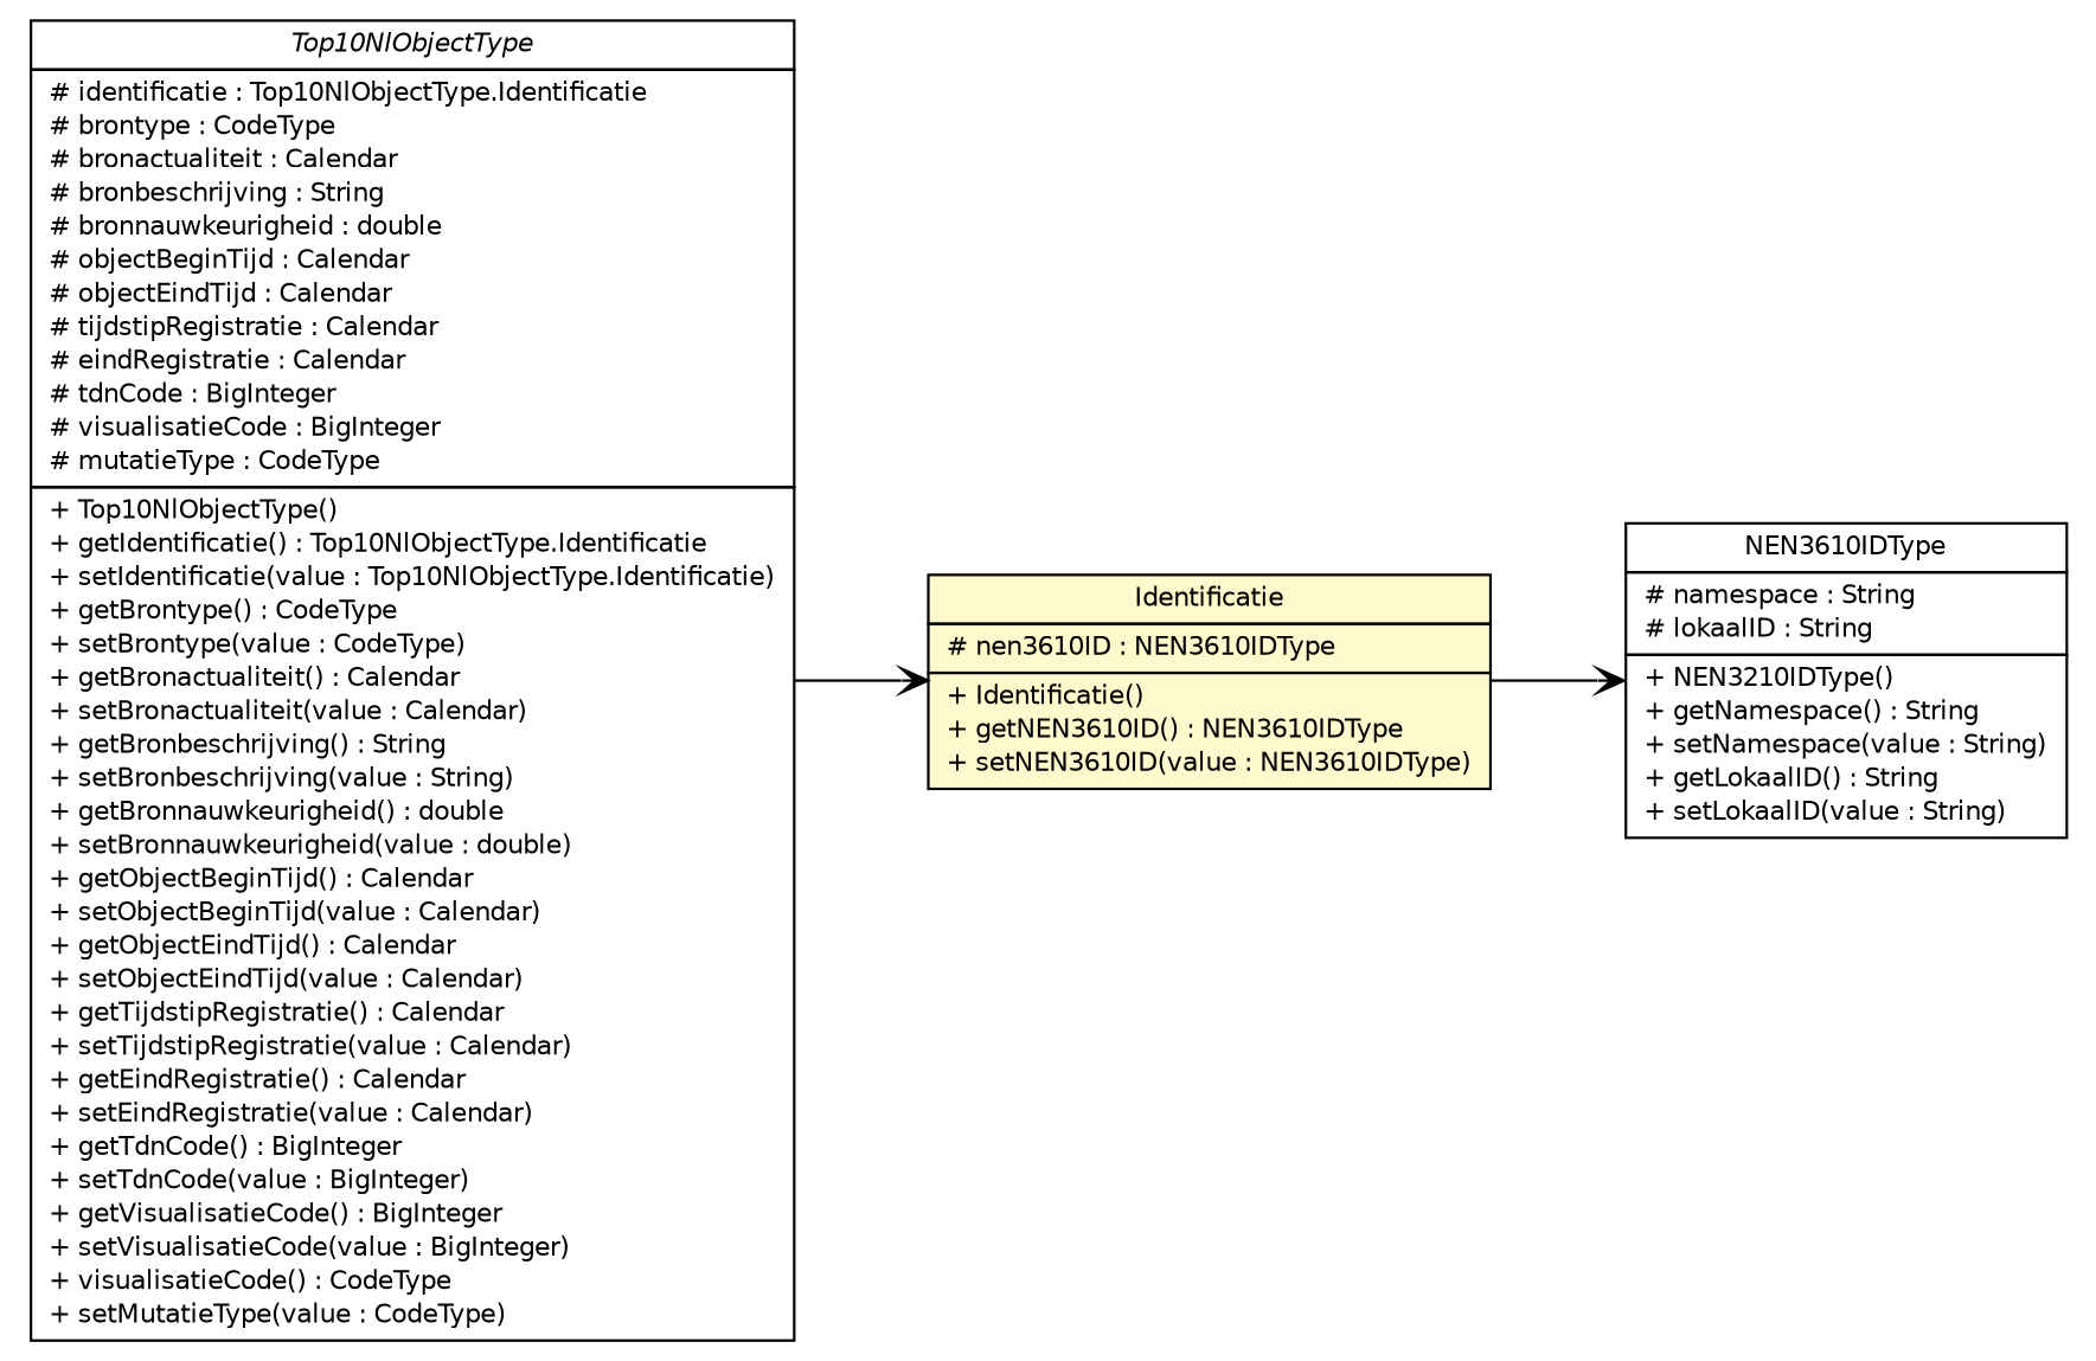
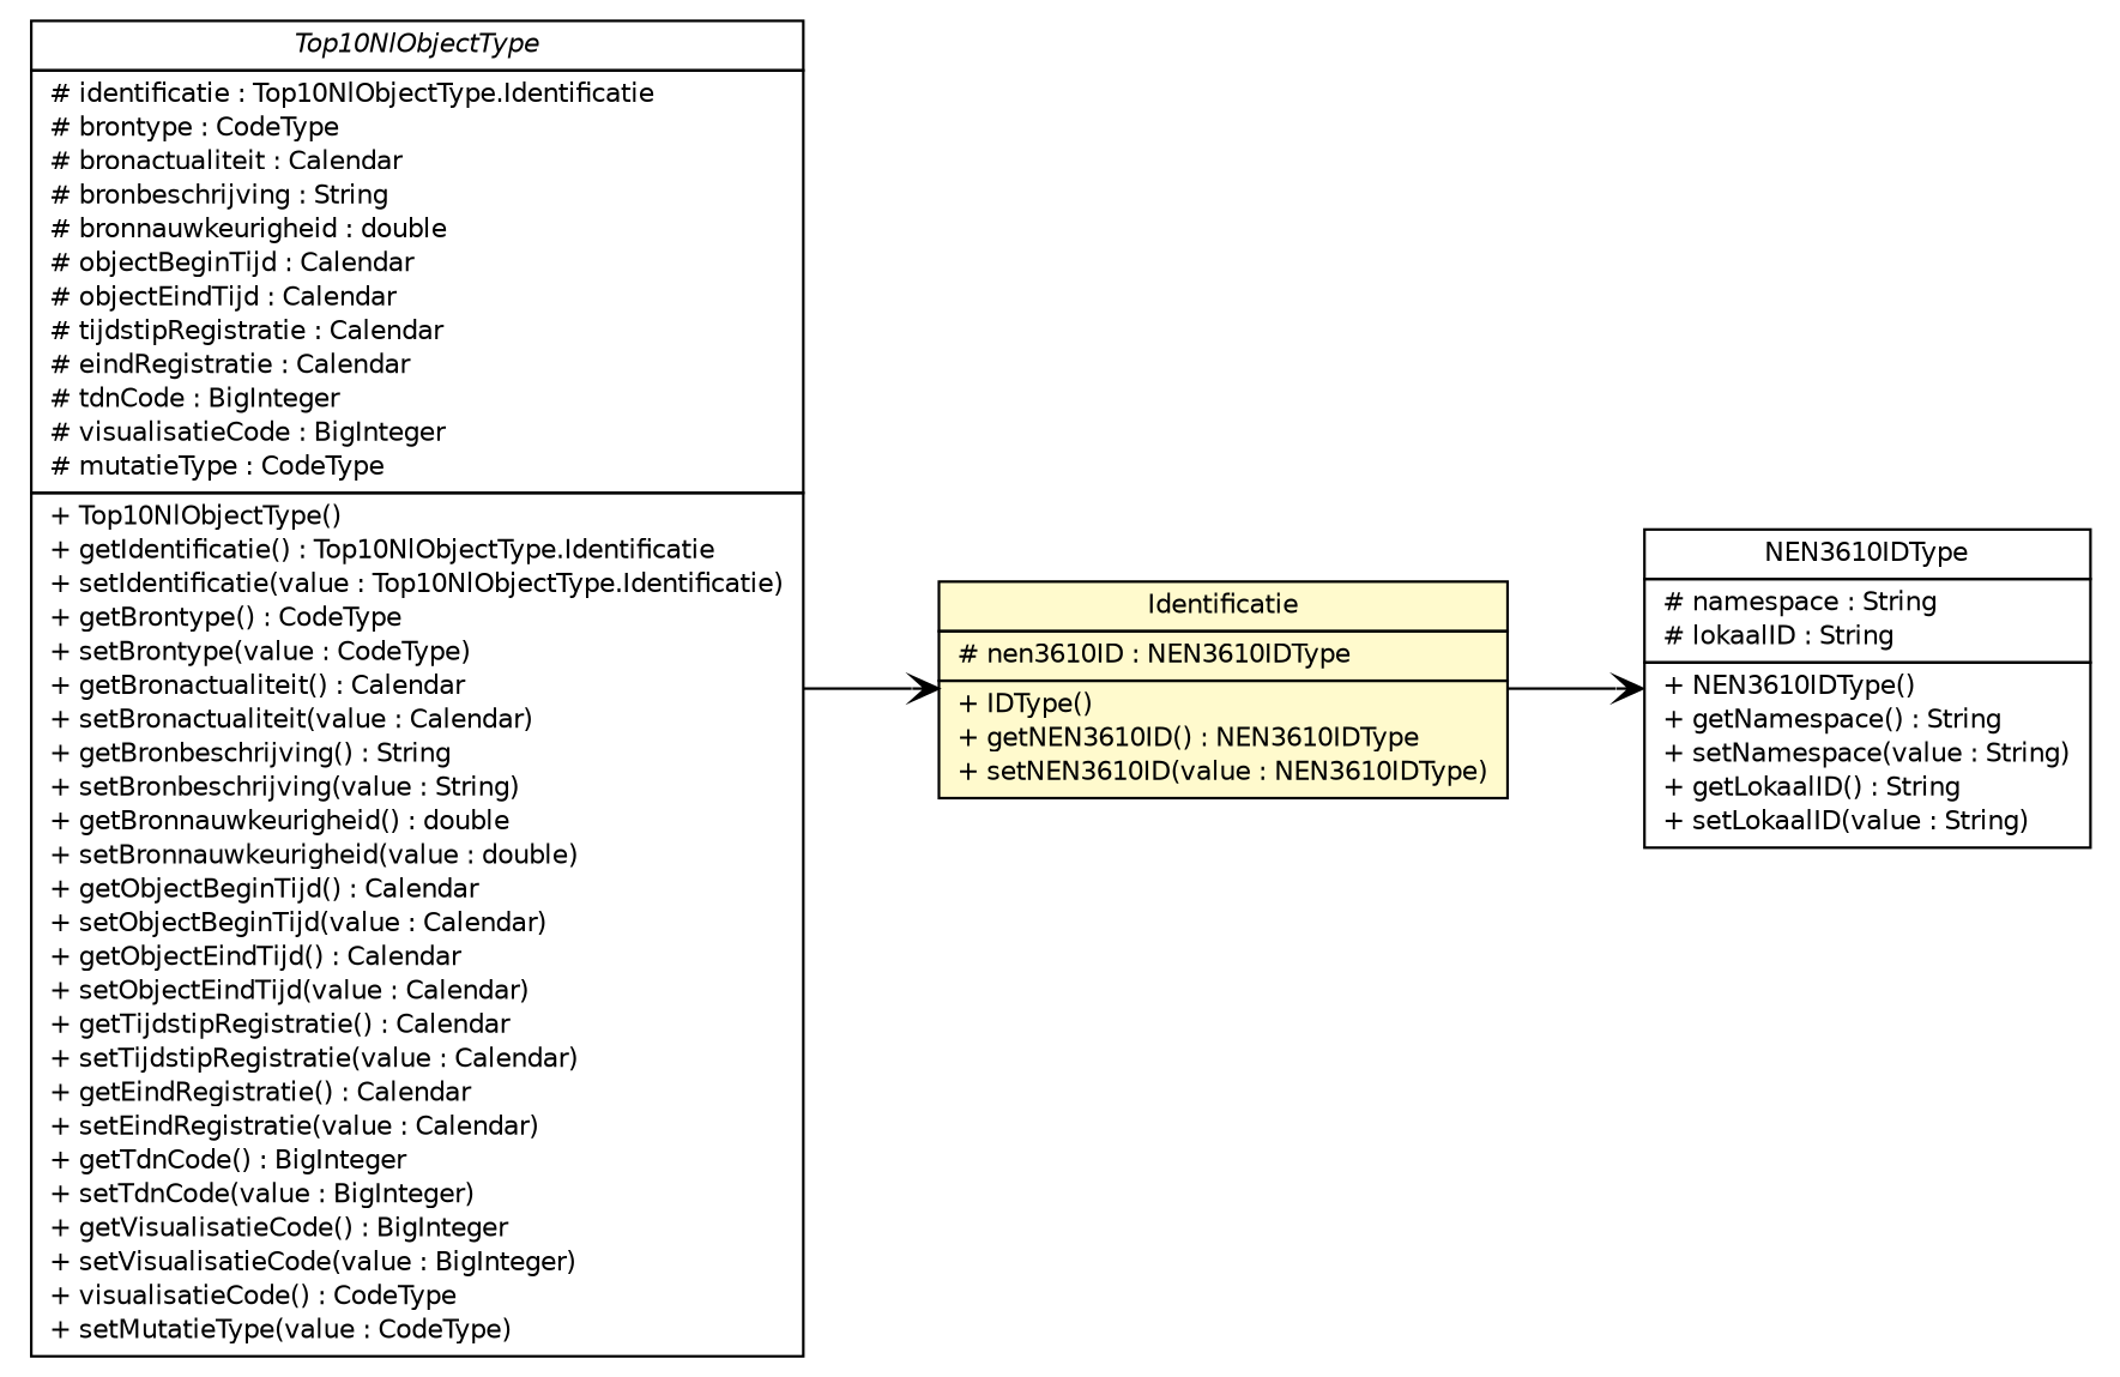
  digraph {
    nodesep=0.25
    rankdir=LR
    ranksep=0.5
    node [fontcolor=black fontname=Helvetica fontsize=10.0 shape=plaintext]
    edge [arrowhead=open color=black fontcolor=black fontname=Helvetica fontsize=10.0 headport=p labelfontname=Helvetica labelfontsize=10 tailport=p]
    n1 [label=<<table title="nl.b3p.topnl.top10nl.Top10NlObjectType" border="0" cellborder="1" cellspacing="0" cellpadding="2" port="p" href="./Top10NlObjectType.html"> 		<tr><td><table border="0" cellspacing="0" cellpadding="1"> <tr><td align="center" balign="center"><font face="Helvetica-Oblique"> Top10NlObjectType </font></td></tr> 		</table></td></tr> 		<tr><td><table border="0" cellspacing="0" cellpadding="1"> <tr><td align="left" balign="left"> # identificatie : Top10NlObjectType.Identificatie </td></tr> <tr><td align="left" balign="left"> # brontype : CodeType </td></tr> <tr><td align="left" balign="left"> # bronactualiteit : Calendar </td></tr> <tr><td align="left" balign="left"> # bronbeschrijving : String </td></tr> <tr><td align="left" balign="left"> # bronnauwkeurigheid : double </td></tr> <tr><td align="left" balign="left"> # objectBeginTijd : Calendar </td></tr> <tr><td align="left" balign="left"> # objectEindTijd : Calendar </td></tr> <tr><td align="left" balign="left"> # tijdstipRegistratie : Calendar </td></tr> <tr><td align="left" balign="left"> # eindRegistratie : Calendar </td></tr> <tr><td align="left" balign="left"> # tdnCode : BigInteger </td></tr> <tr><td align="left" balign="left"> # visualisatieCode : BigInteger </td></tr> <tr><td align="left" balign="left"> # mutatieType : CodeType </td></tr> 		</table></td></tr> 		<tr><td><table border="0" cellspacing="0" cellpadding="1"> <tr><td align="left" balign="left"> + Top10NlObjectType() </td></tr> <tr><td align="left" balign="left"> + getIdentificatie() : Top10NlObjectType.Identificatie </td></tr> <tr><td align="left" balign="left"> + setIdentificatie(value : Top10NlObjectType.Identificatie) </td></tr> <tr><td align="left" balign="left"> + getBrontype() : CodeType </td></tr> <tr><td align="left" balign="left"> + setBrontype(value : CodeType) </td></tr> <tr><td align="left" balign="left"> + getBronactualiteit() : Calendar </td></tr> <tr><td align="left" balign="left"> + setBronactualiteit(value : Calendar) </td></tr> <tr><td align="left" balign="left"> + getBronbeschrijving() : String </td></tr> <tr><td align="left" balign="left"> + setBronbeschrijving(value : String) </td></tr> <tr><td align="left" balign="left"> + getBronnauwkeurigheid() : double </td></tr> <tr><td align="left" balign="left"> + setBronnauwkeurigheid(value : double) </td></tr> <tr><td align="left" balign="left"> + getObjectBeginTijd() : Calendar </td></tr> <tr><td align="left" balign="left"> + setObjectBeginTijd(value : Calendar) </td></tr> <tr><td align="left" balign="left"> + getObjectEindTijd() : Calendar </td></tr> <tr><td align="left" balign="left"> + setObjectEindTijd(value : Calendar) </td></tr> <tr><td align="left" balign="left"> + getTijdstipRegistratie() : Calendar </td></tr> <tr><td align="left" balign="left"> + setTijdstipRegistratie(value : Calendar) </td></tr> <tr><td align="left" balign="left"> + getEindRegistratie() : Calendar </td></tr> <tr><td align="left" balign="left"> + setEindRegistratie(value : Calendar) </td></tr> <tr><td align="left" balign="left"> + getTdnCode() : BigInteger </td></tr> <tr><td align="left" balign="left"> + setTdnCode(value : BigInteger) </td></tr> <tr><td align="left" balign="left"> + getVisualisatieCode() : BigInteger </td></tr> <tr><td align="left" balign="left"> + setVisualisatieCode(value : BigInteger) </td></tr> <tr><td align="left" balign="left"> + visualisatieCode() : CodeType </td></tr> <tr><td align="left" balign="left"> + setMutatieType(value : CodeType) </td></tr> 		</table></td></tr> 		</table>>]
-   n2 [label=<<table title="nl.b3p.topnl.top10nl.Top10NlObjectType.Identificatie" border="0" cellborder="1" cellspacing="0" cellpadding="2" port="p" bgcolor="lemonChiffon" href="./Top10NlObjectType.Identificatie.html"> 		<tr><td><table border="0" cellspacing="0" cellpadding="1"> <tr><td align="center" balign="center"> Identificatie </td></tr> 		</table></td></tr> 		<tr><td><table border="0" cellspacing="0" cellpadding="1"> <tr><td align="left" balign="left"> # nen3610ID : NEN3610IDType </td></tr> 		</table></td></tr> 		<tr><td><table border="0" cellspacing="0" cellpadding="1"> <tr><td align="left" balign="left"> + Identificatie() </td></tr> <tr><td align="left" balign="left"> + getNEN3610ID() : NEN3610IDType </td></tr> <tr><td align="left" balign="left"> + setNEN3610ID(value : NEN3610IDType) </td></tr> 		</table></td></tr> 		</table>>]
-   n3 [label=<<table title="nl.b3p.topnl.top10nl.NEN3610IDType" border="0" cellborder="1" cellspacing="0" cellpadding="2" port="p" href="./NEN3610IDType.html"> 		<tr><td><table border="0" cellspacing="0" cellpadding="1"> <tr><td align="center" balign="center"> NEN3610IDType </td></tr> 		</table></td></tr> 		<tr><td><table border="0" cellspacing="0" cellpadding="1"> <tr><td align="left" balign="left"> # namespace : String </td></tr> <tr><td align="left" balign="left"> # lokaalID : String </td></tr> 		</table></td></tr> 		<tr><td><table border="0" cellspacing="0" cellpadding="1"> <tr><td align="left" balign="left"> + NEN3210IDType() </td></tr> <tr><td align="left" balign="left"> + getNamespace() : String </td></tr> <tr><td align="left" balign="left"> + setNamespace(value : String) </td></tr> <tr><td align="left" balign="left"> + getLokaalID() : String </td></tr> <tr><td align="left" balign="left"> + setLokaalID(value : String) </td></tr> 		</table></td></tr> 		</table>>]
+   n2 [label=<<table title="nl.b3p.topnl.top10nl.Top10NlObjectType.Identificatie" border="0" cellborder="1" cellspacing="0" cellpadding="2" port="p" bgcolor="lemonChiffon" href="./Top10NlObjectType.Identificatie.html"> 		<tr><td><table border="0" cellspacing="0" cellpadding="1"> <tr><td align="center" balign="center"> Identificatie </td></tr> 		</table></td></tr> 		<tr><td><table border="0" cellspacing="0" cellpadding="1"> <tr><td align="left" balign="left"> # nen3610ID : NEN3610IDType </td></tr> 		</table></td></tr> 		<tr><td><table border="0" cellspacing="0" cellpadding="1"> <tr><td align="left" balign="left"> + IDType() </td></tr> <tr><td align="left" balign="left"> + getNEN3610ID() : NEN3610IDType </td></tr> <tr><td align="left" balign="left"> + setNEN3610ID(value : NEN3610IDType) </td></tr> 		</table></td></tr> 		</table>>]
+   n3 [label=<<table title="nl.b3p.topnl.top10nl.NEN3610IDType" border="0" cellborder="1" cellspacing="0" cellpadding="2" port="p" href="./NEN3610IDType.html"> 		<tr><td><table border="0" cellspacing="0" cellpadding="1"> <tr><td align="center" balign="center"> NEN3610IDType </td></tr> 		</table></td></tr> 		<tr><td><table border="0" cellspacing="0" cellpadding="1"> <tr><td align="left" balign="left"> # namespace : String </td></tr> <tr><td align="left" balign="left"> # lokaalID : String </td></tr> 		</table></td></tr> 		<tr><td><table border="0" cellspacing="0" cellpadding="1"> <tr><td align="left" balign="left"> + NEN3610IDType() </td></tr> <tr><td align="left" balign="left"> + getNamespace() : String </td></tr> <tr><td align="left" balign="left"> + setNamespace(value : String) </td></tr> <tr><td align="left" balign="left"> + getLokaalID() : String </td></tr> <tr><td align="left" balign="left"> + setLokaalID(value : String) </td></tr> 		</table></td></tr> 		</table>>]
    n1 -> n2
    n2 -> n3
  }
